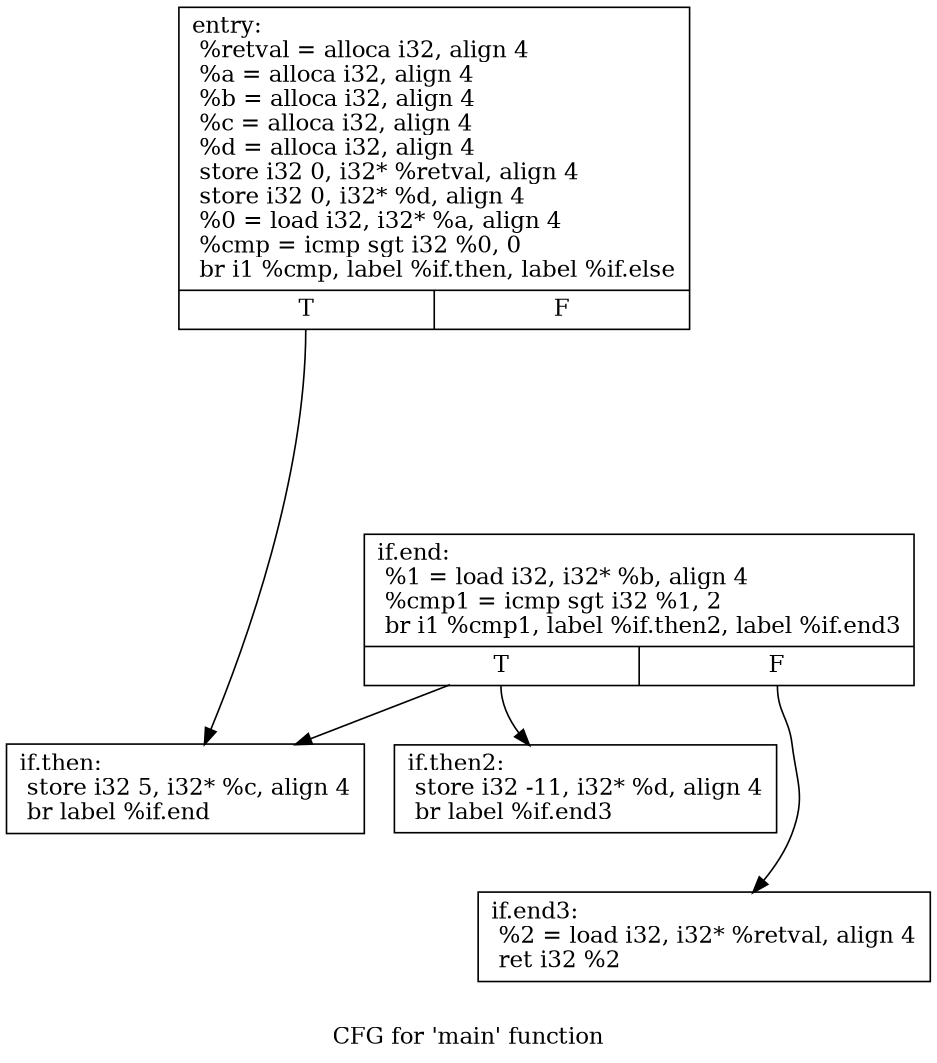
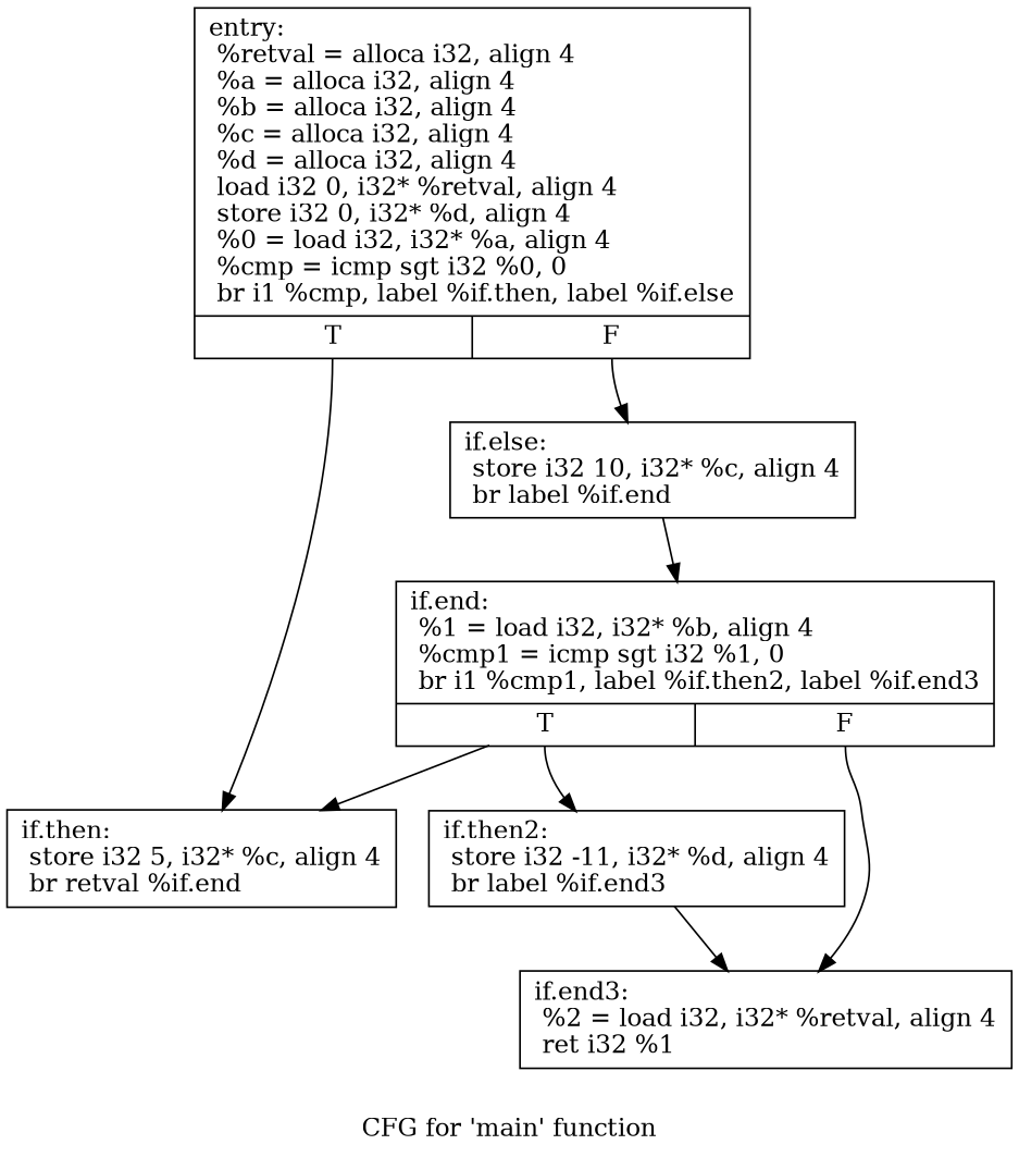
  digraph {
    label="CFG for 'main' function"
    node [shape=record]
-   n1 [label="{entry:\l  %retval = alloca i32, align 4\l  %a = alloca i32, align 4\l  %b = alloca i32, align 4\l  %c = alloca i32, align 4\l  %d = alloca i32, align 4\l  store i32 0, i32* %retval, align 4\l  store i32 0, i32* %d, align 4\l  %0 = load i32, i32* %a, align 4\l  %cmp = icmp sgt i32 %0, 0\l  br i1 %cmp, label %if.then, label %if.else\l|{<s0>T|<s1>F}}"]
-   n2 [label="{if.then:                                          \l  store i32 5, i32* %c, align 4\l  br label %if.end\l}"]
-   n4 [label="{if.end:                                           \l  %1 = load i32, i32* %b, align 4\l  %cmp1 = icmp sgt i32 %1, 2\l  br i1 %cmp1, label %if.then2, label %if.end3\l|{<s0>T|<s1>F}}"]
+   n1 [label="{entry:\l  %retval = alloca i32, align 4\l  %a = alloca i32, align 4\l  %b = alloca i32, align 4\l  %c = alloca i32, align 4\l  %d = alloca i32, align 4\l  load i32 0, i32* %retval, align 4\l  store i32 0, i32* %d, align 4\l  %0 = load i32, i32* %a, align 4\l  %cmp = icmp sgt i32 %0, 0\l  br i1 %cmp, label %if.then, label %if.else\l|{<s0>T|<s1>F}}"]
+   n2 [label="{if.then:                                          \l  store i32 5, i32* %c, align 4\l  br retval %if.end\l}"]
+   n3 [label="{if.else:                                          \l  store i32 10, i32* %c, align 4\l  br label %if.end\l}"]
+   n4 [label="{if.end:                                           \l  %1 = load i32, i32* %b, align 4\l  %cmp1 = icmp sgt i32 %1, 0\l  br i1 %cmp1, label %if.then2, label %if.end3\l|{<s0>T|<s1>F}}"]
    n5 [label="{if.then2:                                         \l  store i32 -11, i32* %d, align 4\l  br label %if.end3\l}"]
-   n6 [label="{if.end3:                                          \l  %2 = load i32, i32* %retval, align 4\l  ret i32 %2\l}"]
+   n6 [label="{if.end3:                                          \l  %2 = load i32, i32* %retval, align 4\l  ret i32 %1\l}"]
    n1 -> n2 [tailport=s0]
+   n1 -> n3 [tailport=s1]
+   n3 -> n4
    n4 -> n2
    n4 -> n5 [tailport=s0]
    n4 -> n6 [tailport=s1]
+   n5 -> n6
  }
